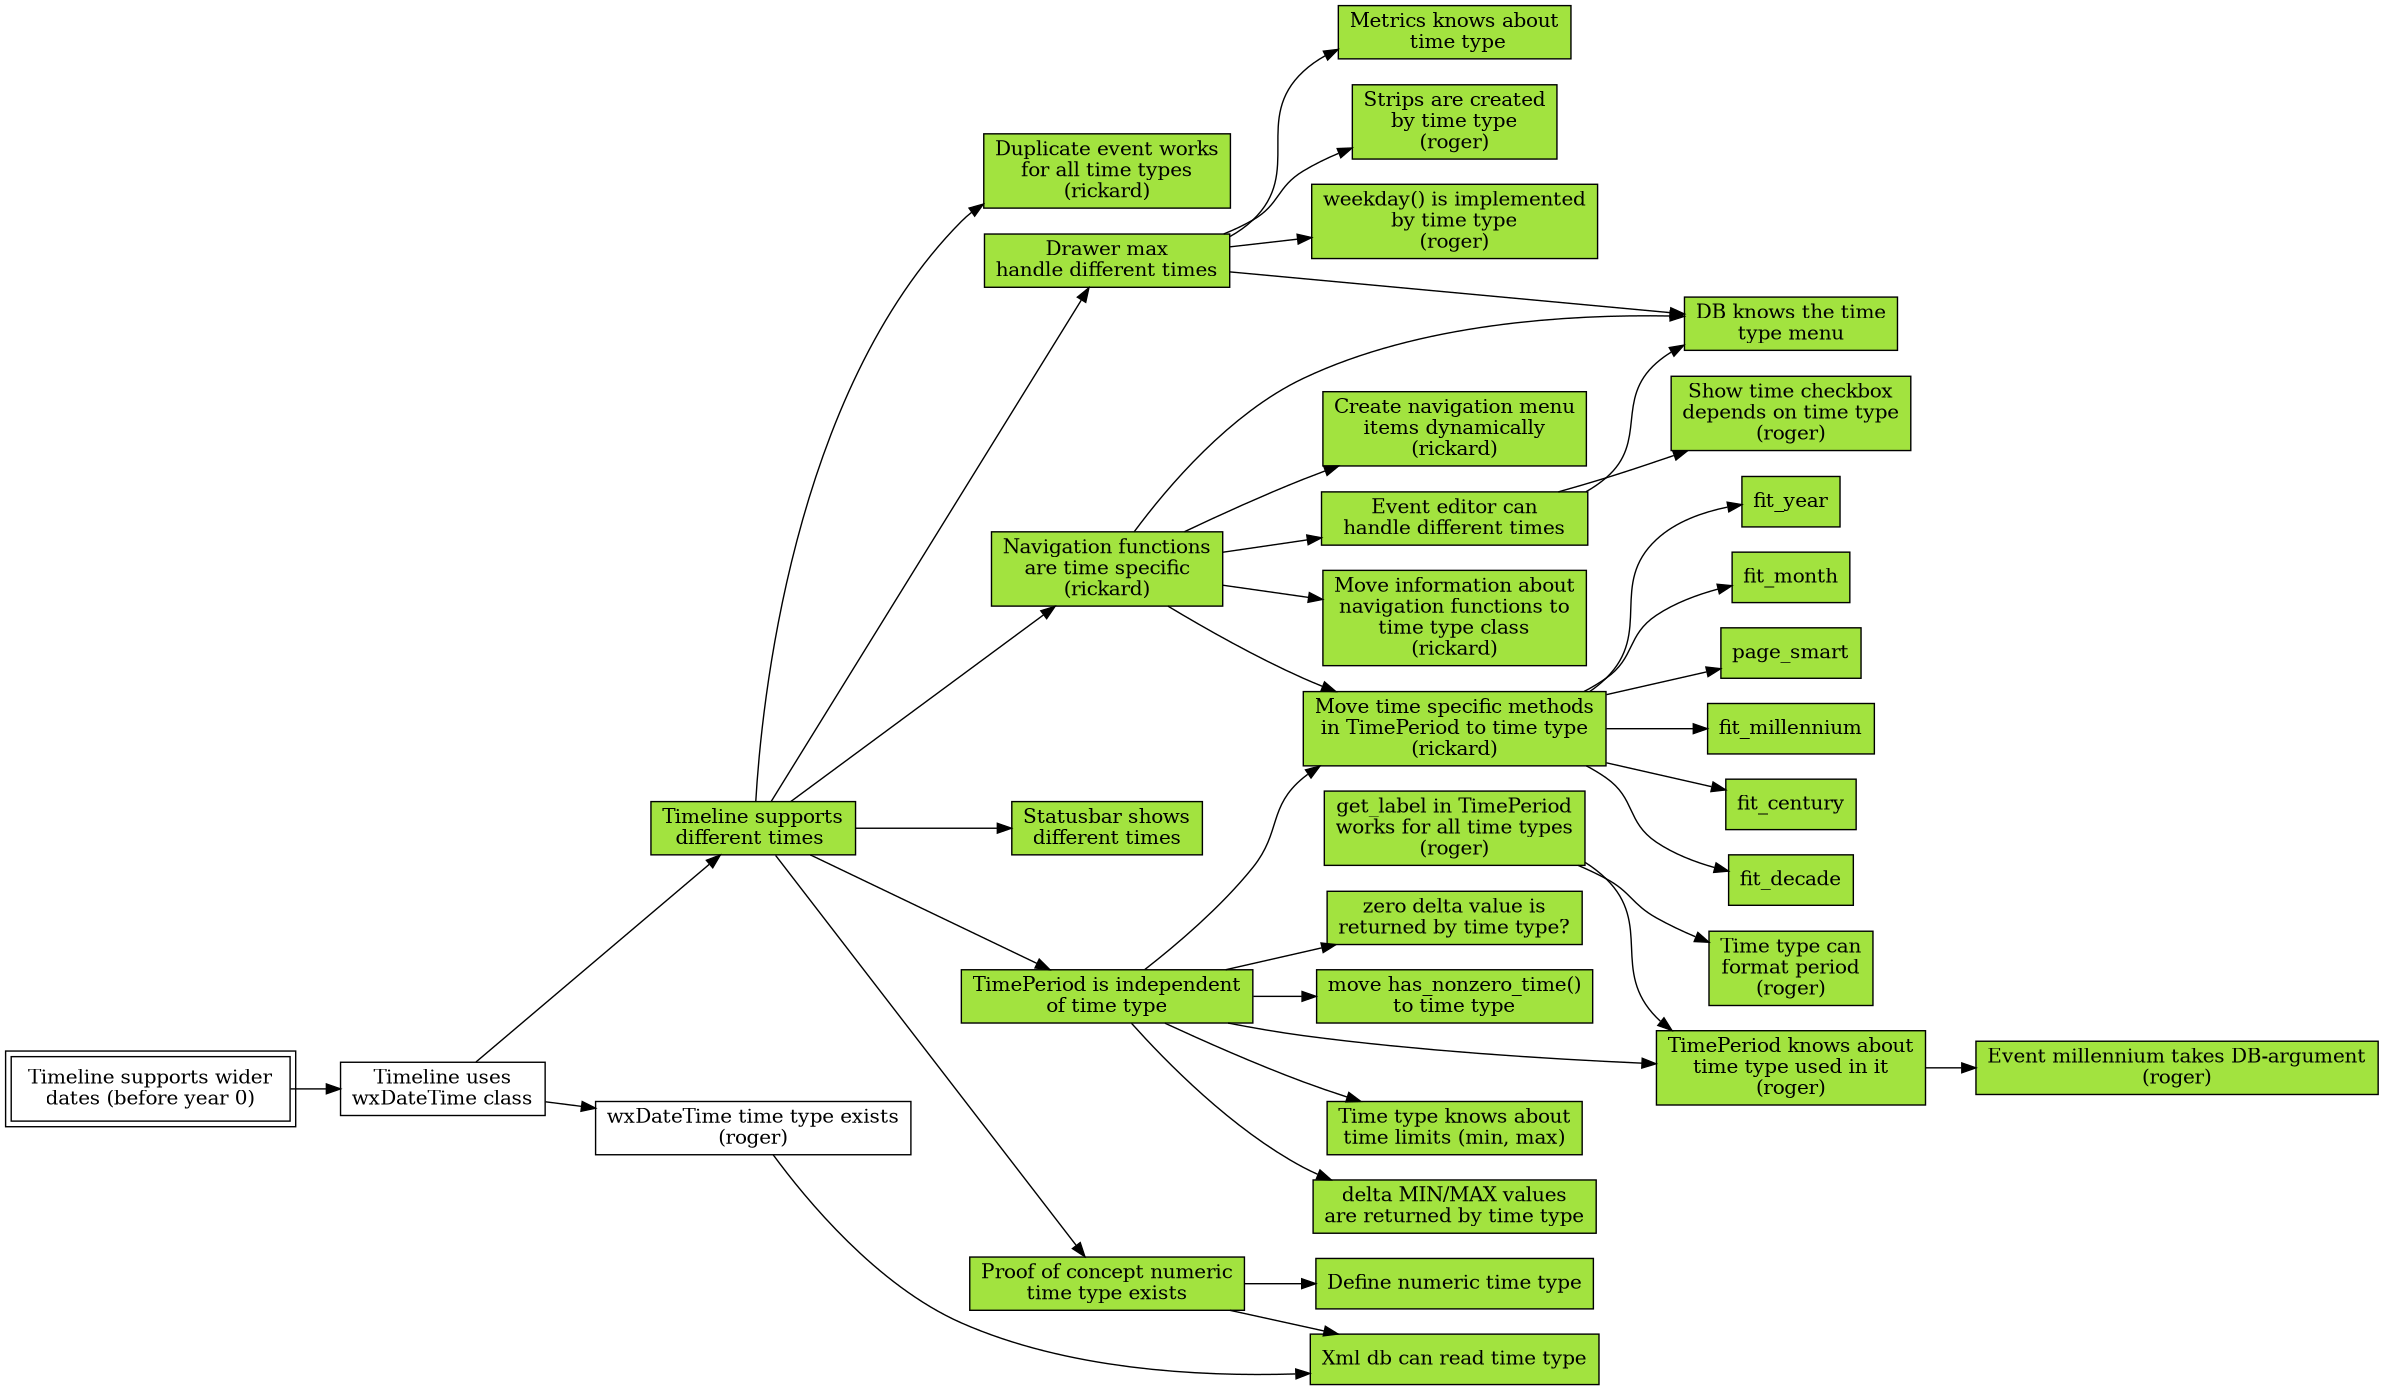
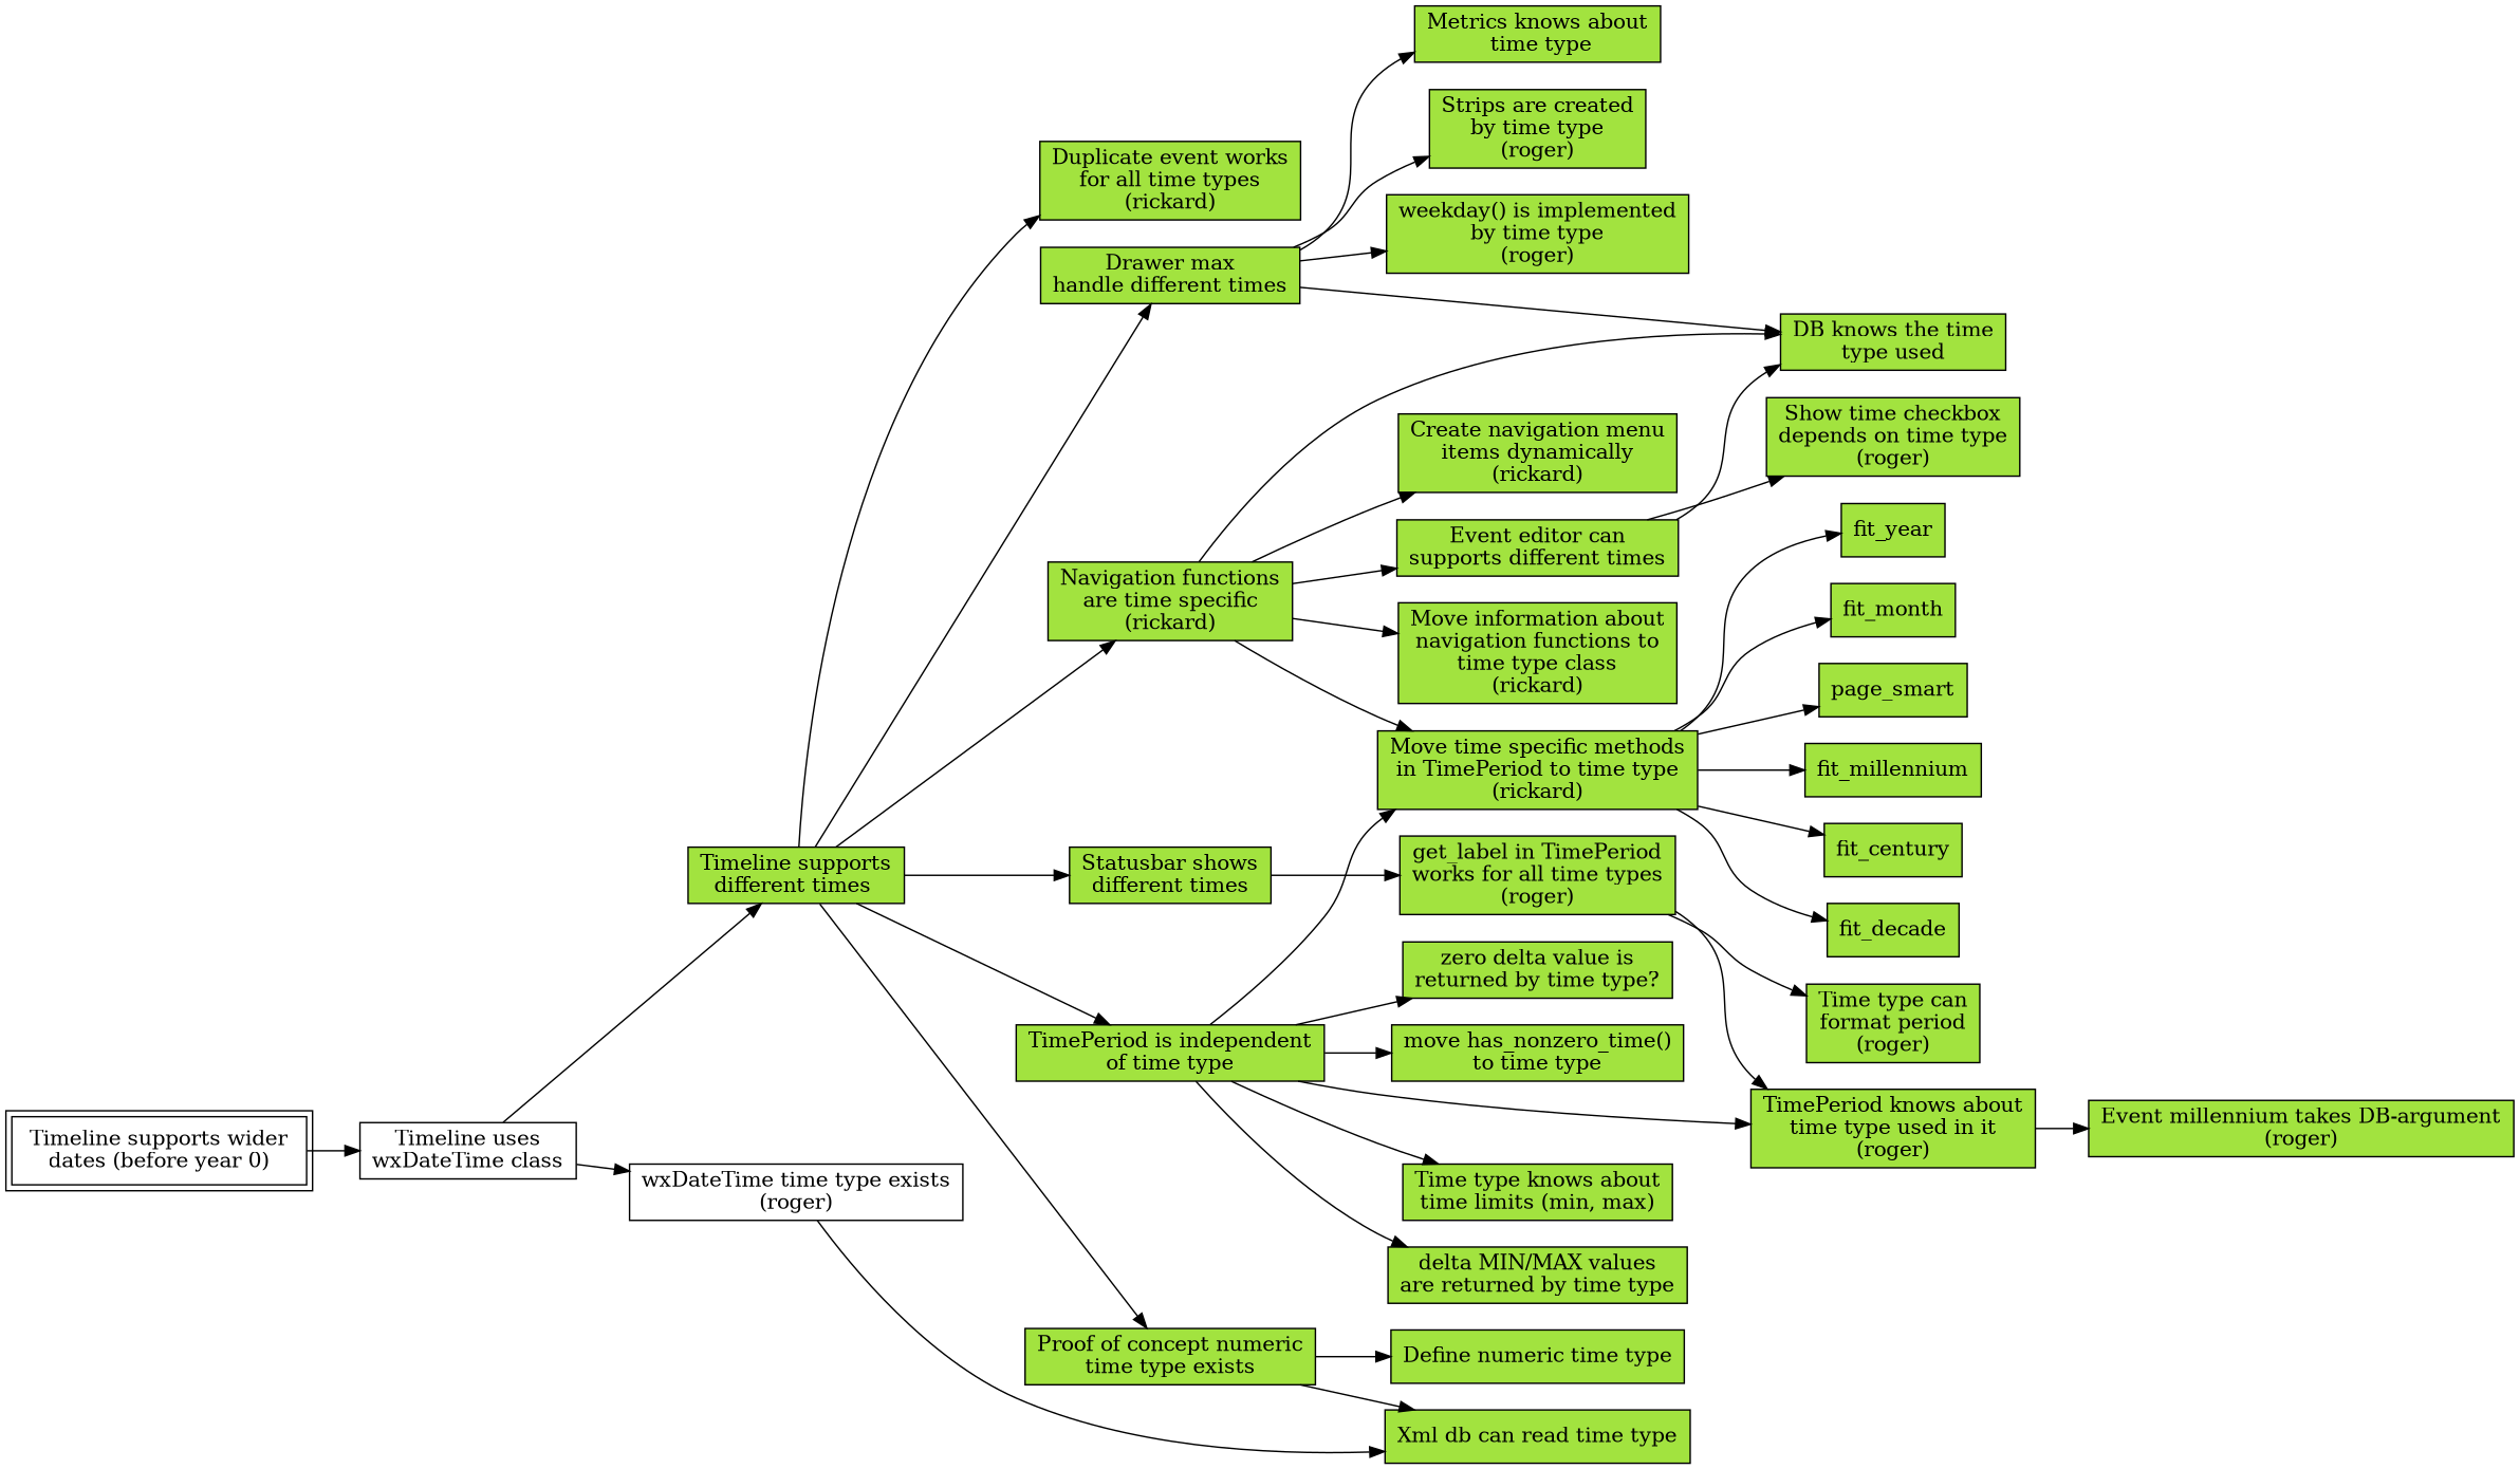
  digraph {
    rankdir=LR
    node [shape=box fillcolor="#A2E33F" style=filled]
    n1 [label="Timeline supports wider\ndates (before year 0)" peripheries=2 fillcolor="" style=""]
    n2 [label="Timeline uses\nwxDateTime class" fillcolor="" style=""]
    n3 [label="Timeline supports\ndifferent times "]
    n4 [label="wxDateTime time type exists\n(roger)" fillcolor="" style=""]
    n5 [label="Drawer max\nhandle different times"]
    n6 [label="Navigation functions\nare time specific\n(rickard)"]
    n7 [label="Statusbar shows\ndifferent times"]
    n8 [label="TimePeriod is independent\nof time type"]
    n9 [label="Proof of concept numeric\ntime type exists"]
    n10 [label="Duplicate event works\nfor all time types\n(rickard)"]
    n11 [label="Xml db can read time type"]
-   n12 [label="Event editor can\nhandle different times"]
+   n12 [label="Event editor can\nsupports different times"]
    n13 [label="Show time checkbox\ndepends on time type\n(roger)"]
-   n14 [label="DB knows the time\ntype menu"]
+   n14 [label="DB knows the time\ntype used"]
    n15 [label="Strips are created\nby time type\n(roger)"]
    n16 [label="weekday() is implemented\nby time type\n(roger)"]
    n17 [label="Metrics knows about\n time type"]
    n18 [label="Move time specific methods\nin TimePeriod to time type\n(rickard)"]
    n19 [label="Move information about\nnavigation functions to\ntime type class\n(rickard)"]
    n20 [label="Create navigation menu\nitems dynamically\n(rickard)"]
    n21 [label="get_label in TimePeriod\nworks for all time types\n(roger)"]
    n22 [label="TimePeriod knows about\ntime type used in it\n(roger)"]
    n23 [label="Time type knows about\ntime limits (min, max)"]
    n24 [label="delta MIN/MAX values\nare returned by time type"]
    n25 [label="zero delta value is\nreturned by time type?"]
    n26 [label="move has_nonzero_time()\nto time type"]
    n27 [label="Define numeric time type"]
    fit_millennium
    fit_century
    fit_decade
    fit_year
    fit_month
    page_smart
    n34 [label="Time type can\nformat period\n(roger)"]
    n35 [label="Event millennium takes DB-argument\n(roger)"]
    n1 -> n2
    n2 -> n3
    n2 -> n4
    n3 -> n5
    n3 -> n6
    n3 -> n7
    n3 -> n8
    n3 -> n9
    n3 -> n10
    n4 -> n11
    n5 -> n14
    n5 -> n15
    n5 -> n16
    n5 -> n17
    n6 -> n12
    n6 -> n14
    n6 -> n18
    n6 -> n19
    n6 -> n20
+   n7 -> n21
    n8 -> n18
    n8 -> n22
    n8 -> n23
    n8 -> n24
    n8 -> n25
    n8 -> n26
    n9 -> n11
    n9 -> n27
    n12 -> n13
    n12 -> n14
    n18 -> fit_millennium
    n18 -> fit_century
    n18 -> fit_decade
    n18 -> fit_year
    n18 -> fit_month
    n18 -> page_smart
    n21 -> n22
    n21 -> n34
    n22 -> n35
  }
